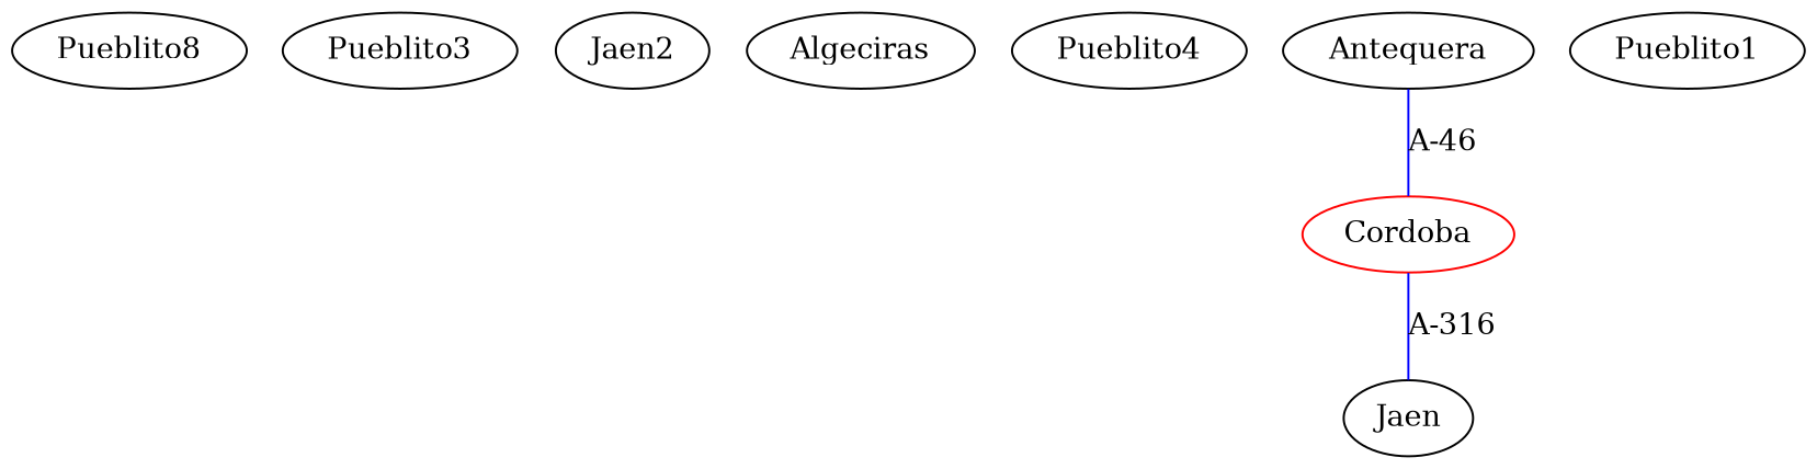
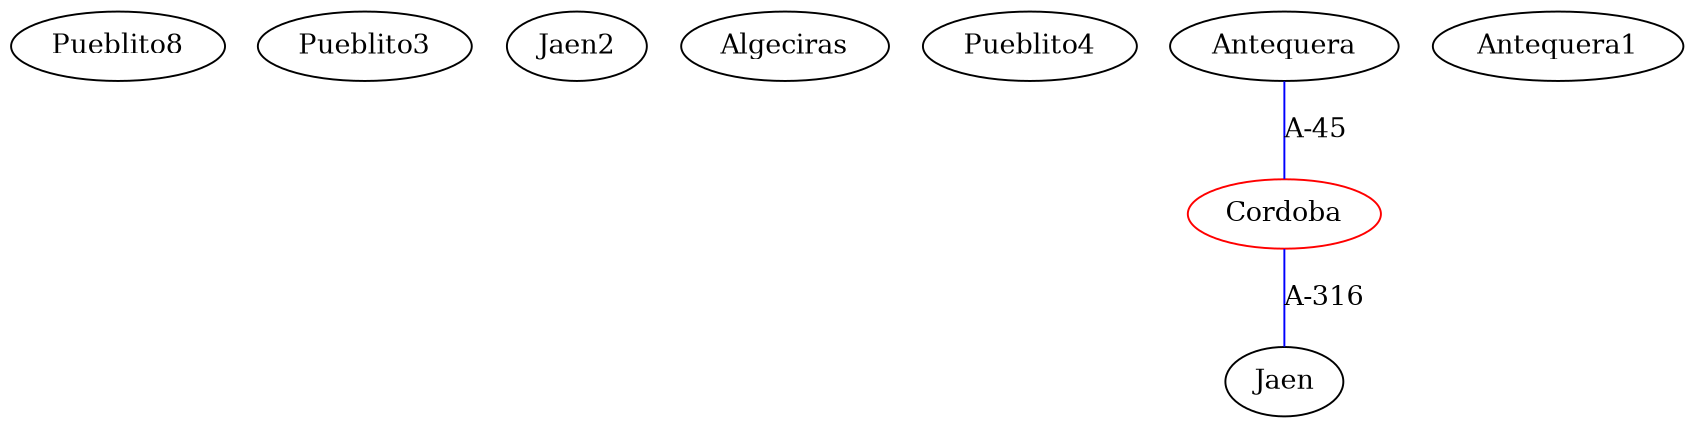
  strict graph {
    edge [color=blue]
    n1 [label=Pueblito8]
    n2 [label=Pueblito3]
    n3 [label=Jaen2]
    n4 [label=Algeciras]
    n5 [label=Pueblito4]
    n6 [color=red label=Cordoba]
    n7 [label=Jaen]
    n8 [label=Antequera]
-   n9 [label=Pueblito1]
+   n9 [label=Antequera1]
    n6 -- n7 [label="A-316"]
-   n8 -- n6 [label="A-46"]
+   n8 -- n6 [label="A-45"]
  }
